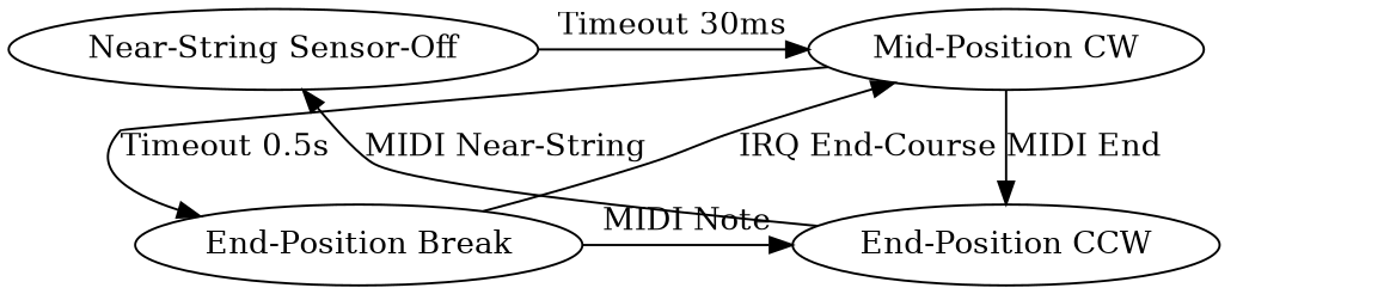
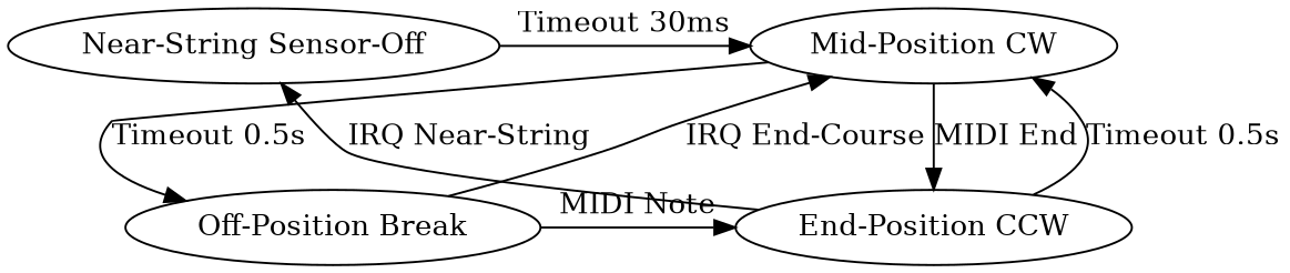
  strict digraph {
    n1 [label="Near-String Sensor-Off"]
    n2 [label="Mid-Position CW"]
-   n3 [label="End-Position Break"]
+   n3 [label="Off-Position Break"]
    n4 [label="End-Position CCW"]
    subgraph sub_1 {
      rank=same
      n1
      n2
    }
    subgraph sub_2 {
      rank=same
      n3
      n4
    }
    n1 -> n2 [label="Timeout 30ms"]
    n2 -> n3 [label="Timeout 0.5s"]
    n2 -> n4 [label="MIDI End"]
    n3 -> n2 [label="IRQ End-Course"]
    n3 -> n4 [label="MIDI Note"]
-   n4 -> n1 [label="MIDI Near-String"]
+   n4 -> n1 [label="IRQ Near-String"]
+   n4 -> n2 [label="Timeout 0.5s"]
  }
